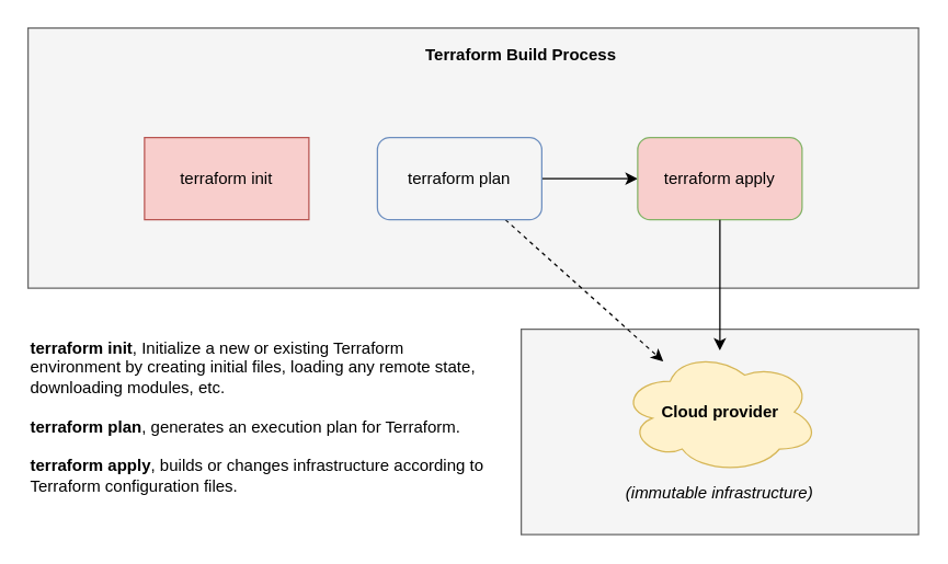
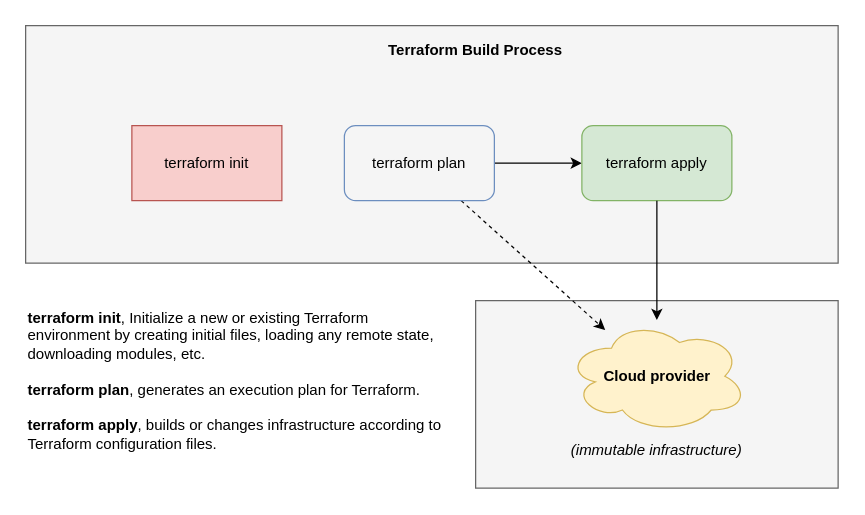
  <mxCell id="0" />
  <mxCell id="1" parent="0" />
  <mxCell id="2" value="" style="rounded=0;whiteSpace=wrap;html=1;strokeColor=#666666;fillColor=#f5f5f5;fontColor=#333333;" vertex="1" parent="1"><mxGeometry x="380" y="240" width="290" height="150" as="geometry" /></mxCell>
  <mxCell id="3" value="" style="rounded=0;whiteSpace=wrap;html=1;strokeColor=#666666;fillColor=#f5f5f5;fontColor=#333333;" vertex="1" parent="1"><mxGeometry x="20" y="20" width="650" height="190" as="geometry" /></mxCell>
  <mxCell id="4" style="edgeStyle=orthogonalEdgeStyle;rounded=0;orthogonalLoop=1;jettySize=auto;html=1;entryX=0;entryY=0.5;entryDx=0;entryDy=0;" edge="1" parent="1" source="6" target="7"><mxGeometry relative="1" as="geometry" /></mxCell>
  <mxCell id="5" style="edgeStyle=none;rounded=0;orthogonalLoop=1;jettySize=auto;html=1;startArrow=none;startFill=0;dashed=1;" edge="1" parent="1" source="6" target="11"><mxGeometry relative="1" as="geometry" /></mxCell>
  <mxCell id="6" value="terraform plan" style="rounded=1;whiteSpace=wrap;html=1;fillColor=#f5f5f5;strokeColor=#6c8ebf;" vertex="1" parent="1"><mxGeometry x="275" y="100" width="120" height="60" as="geometry" /></mxCell>
- <mxCell id="7" value="terraform apply" style="rounded=1;whiteSpace=wrap;html=1;fillColor=#f8cecc;strokeColor=#82b366;" vertex="1" parent="1"><mxGeometry x="465" y="100" width="120" height="60" as="geometry" /></mxCell>
+ <mxCell id="7" value="terraform apply" style="rounded=1;whiteSpace=wrap;html=1;fillColor=#d5e8d4;strokeColor=#82b366;" vertex="1" parent="1"><mxGeometry x="465" y="100" width="120" height="60" as="geometry" /></mxCell>
  <mxCell id="8" value="terraform init" style="rounded=0;whiteSpace=wrap;html=1;strokeColor=#b85450;fillColor=#f8cecc;" vertex="1" parent="1"><mxGeometry x="105" y="100" width="120" height="60" as="geometry" /></mxCell>
  <mxCell id="9" value="Terraform Build Process" style="text;html=1;strokeColor=none;fillColor=none;align=center;verticalAlign=middle;whiteSpace=wrap;rounded=0;fontStyle=1" vertex="1" parent="1"><mxGeometry x="90" y="30" width="580" height="20" as="geometry" /></mxCell>
  <mxCell id="10" value="&lt;i&gt;(immutable infrastructure)&lt;/i&gt;" style="text;html=1;strokeColor=none;fillColor=none;align=center;verticalAlign=middle;whiteSpace=wrap;rounded=0;fontStyle=0" vertex="1" parent="1"><mxGeometry x="380" y="350" width="290" height="20" as="geometry" /></mxCell>
  <mxCell id="11" value="Cloud provider" style="ellipse;shape=cloud;whiteSpace=wrap;html=1;fillColor=#fff2cc;strokeColor=#d6b656;fontStyle=1" vertex="1" parent="1"><mxGeometry x="452.5" y="255.5" width="145" height="90" as="geometry" /></mxCell>
  <mxCell id="12" style="rounded=0;orthogonalLoop=1;jettySize=auto;html=1;startArrow=none;startFill=0;exitX=0.5;exitY=1;exitDx=0;exitDy=0;" edge="1" parent="1" source="7" target="11"><mxGeometry relative="1" as="geometry" /></mxCell>
  <mxCell id="13" value="&lt;div&gt;&lt;b&gt;terraform init&lt;/b&gt;, Initialize a new or existing Terraform environment by creating initial files, loading any remote state, downloading modules, etc.&lt;br&gt;&lt;/div&gt;&lt;div&gt;&lt;br&gt;&lt;/div&gt;&lt;div&gt;&lt;b&gt;terraform plan&lt;/b&gt;, generates an execution plan for Terraform.&lt;br&gt;&lt;/div&gt;&lt;div&gt;&lt;br&gt;&lt;/div&gt;&lt;div&gt;&lt;b&gt;terraform apply&lt;/b&gt;, builds or changes infrastructure according to Terraform configuration files.&lt;br&gt;&lt;/div&gt;&lt;div&gt;&lt;br&gt;&lt;/div&gt;" style="text;html=1;whiteSpace=wrap;" vertex="1" parent="1"><mxGeometry x="20" y="240" width="340" height="150" as="geometry" /></mxCell>
